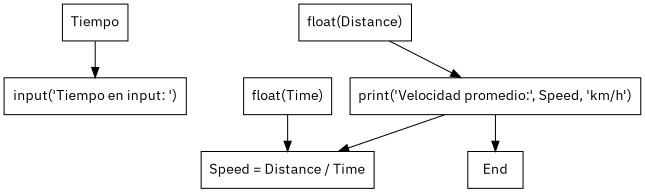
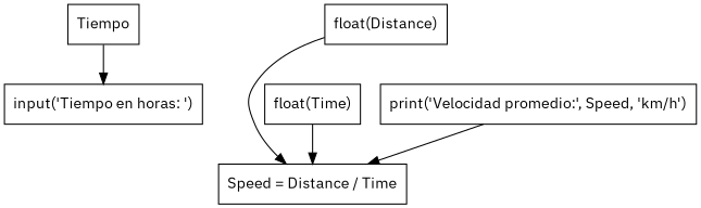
  digraph {
    fontname="IBM Plex Sans"
    node [fontname="IBM Plex Sans" shape=box]
    edge [fontname="IBM Plex Sans"]
    n1 [label=Tiempo]
-   n2 [label="input('Tiempo en input: ')"]
+   n2 [label="input('Tiempo en horas: ')"]
    n3 [label="float(Distance)"]
    n4 [label="Speed = Distance / Time"]
    n5 [label="float(Time)"]
    n6 [label="print('Velocidad promedio:', Speed, 'km/h')"]
-   n7 [label=End]
    n1 -> n2
-   n3 -> n6
+   n3 -> n4
    n5 -> n4
    n6 -> n4
-   n6 -> n7
  }
